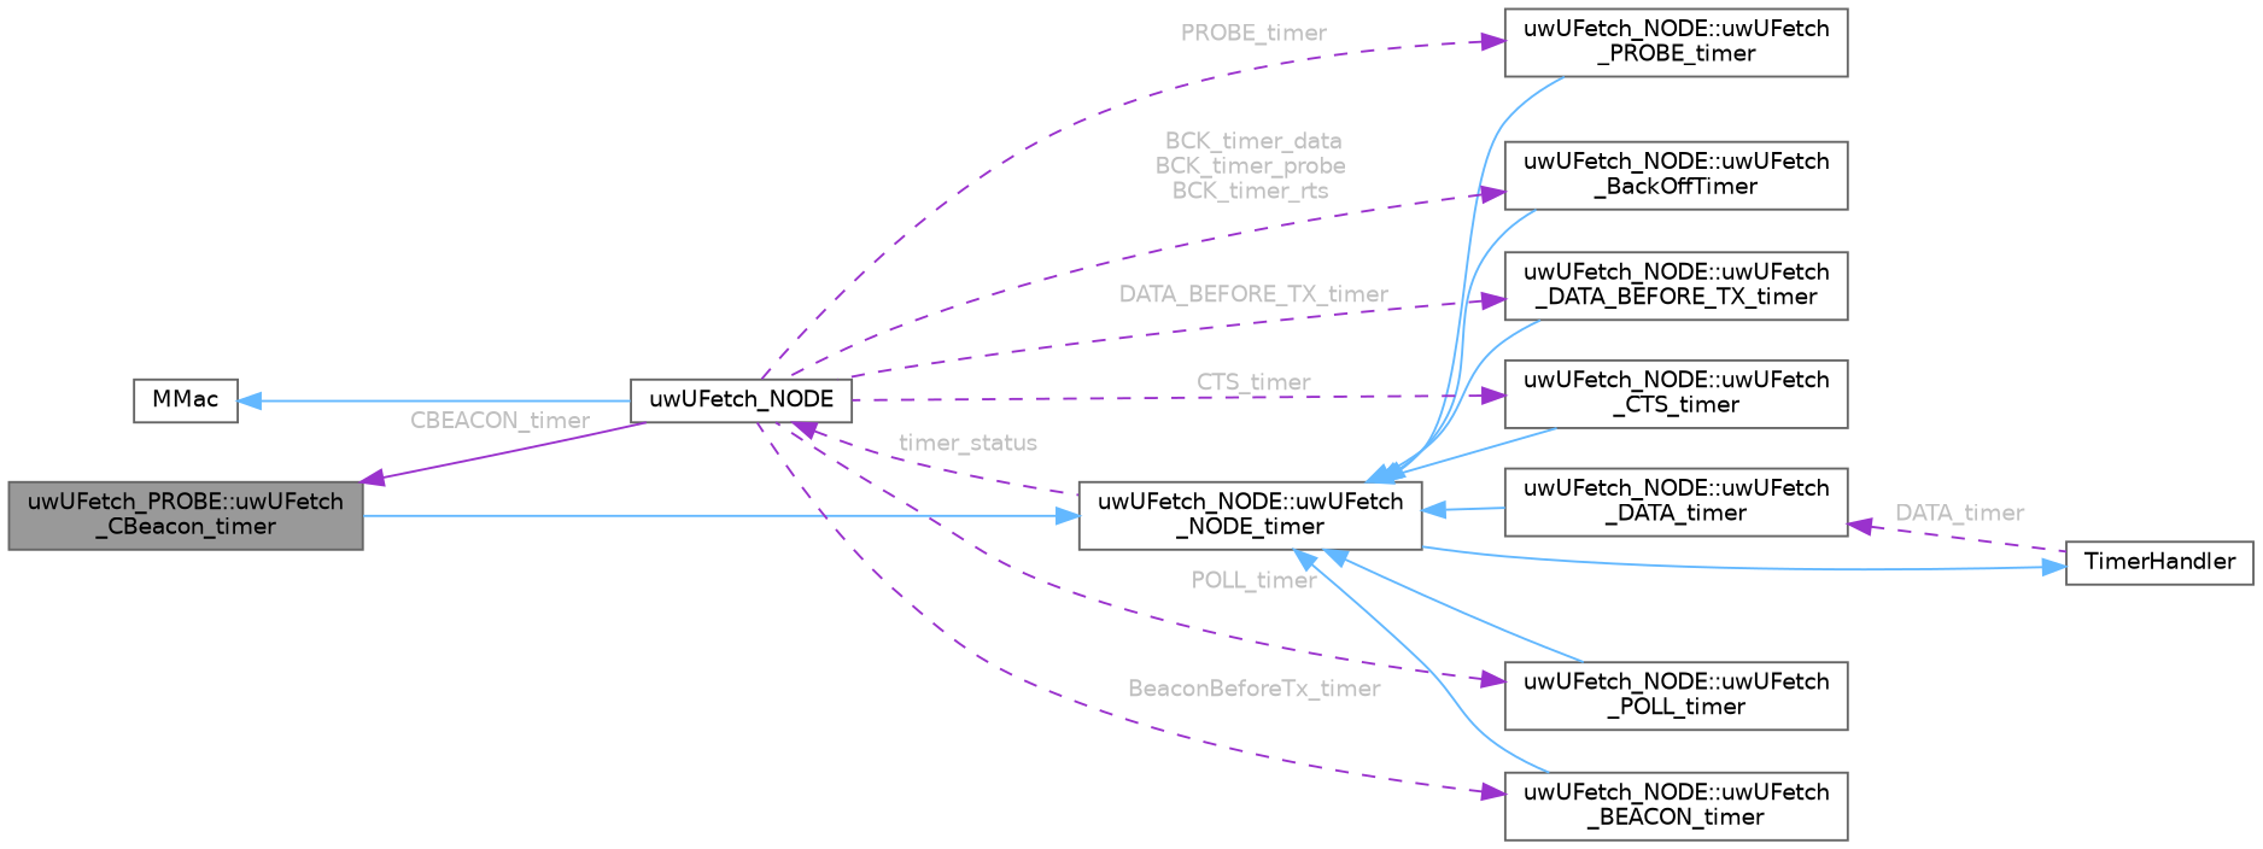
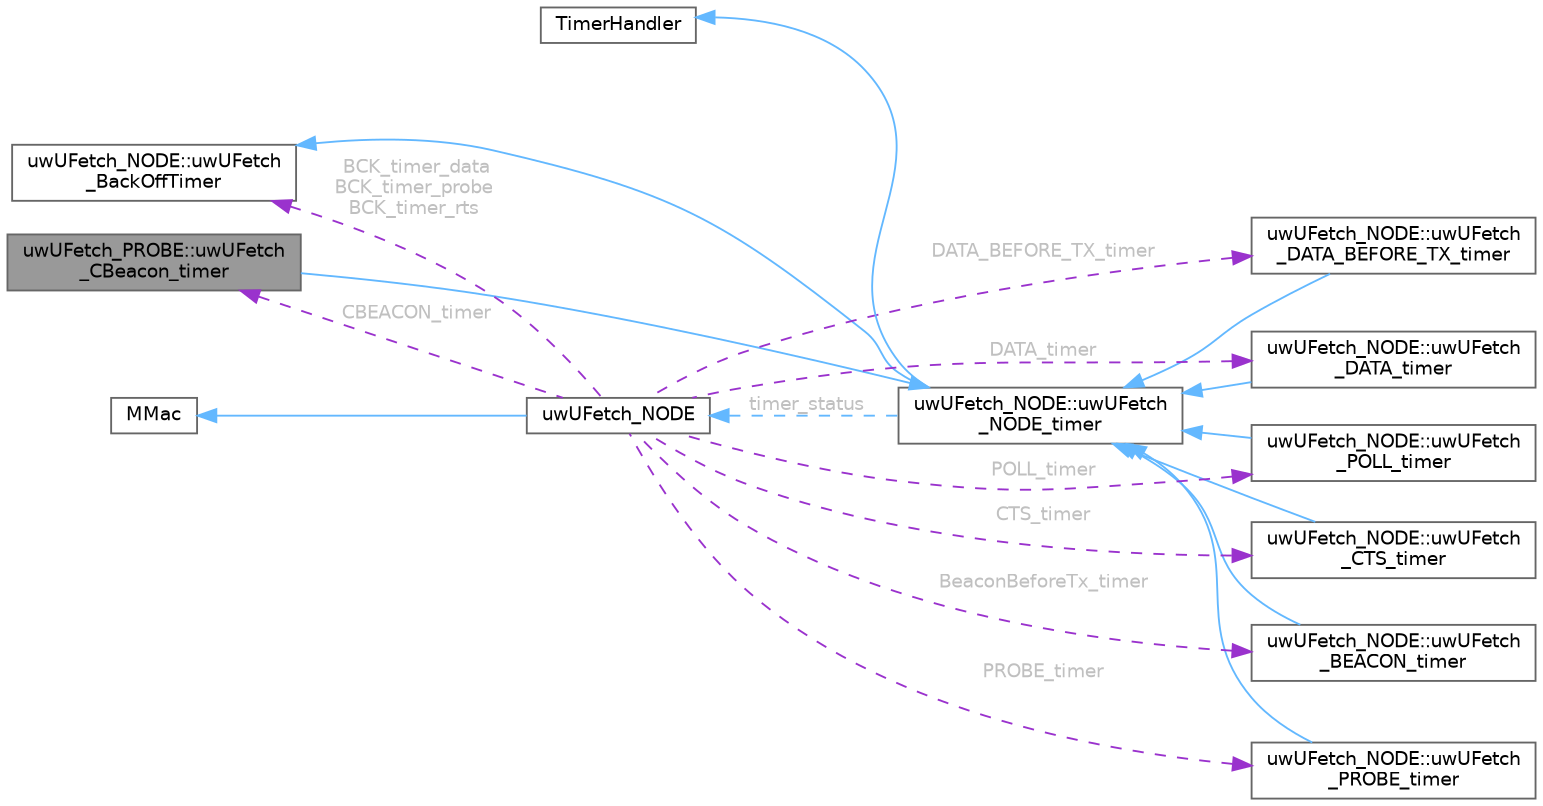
  digraph {
    rankdir=LR
    node [color=gray40 fillcolor=white fontname=Helvetica fontsize=10 shape=box style=filled]
    edge [color=steelblue1 dir=back fontname=Helvetica fontsize=10 labelfontname=Helvetica labelfontsize=10 style=solid]
    n1 [fillcolor=grey60 fontcolor=black height=0.2 label="uwUFetch_PROBE::uwUFetch\l_CBeacon_timer" width=0.4]
    n2 [height=0.2 label=uwUFetch_NODE width=0.4]
    n3 [height=0.2 label="uwUFetch_NODE::uwUFetch\l_NODE_timer" width=0.4]
    n4 [height=0.2 label="uwUFetch_NODE::uwUFetch\l_BackOffTimer" width=0.4]
    n5 [height=0.2 label="uwUFetch_NODE::uwUFetch\l_POLL_timer" width=0.4]
    n6 [height=0.2 label="uwUFetch_NODE::uwUFetch\l_DATA_BEFORE_TX_timer" width=0.4]
    n7 [height=0.2 label="uwUFetch_NODE::uwUFetch\l_BEACON_timer" width=0.4]
    n8 [height=0.2 label="uwUFetch_NODE::uwUFetch\l_PROBE_timer" width=0.4]
    n9 [height=0.2 label="uwUFetch_NODE::uwUFetch\l_DATA_timer" width=0.4]
    n10 [height=0.2 label="uwUFetch_NODE::uwUFetch\l_CTS_timer" width=0.4]
    n11 [height=0.2 label=TimerHandler width=0.4]
    n12 [height=0.2 label=MMac width=0.4]
-   n1 -> n2 [color=darkorchid3 fontcolor=grey label=" CBEACON_timer"]
-   n2 -> n3 [color=darkorchid3 fontcolor=grey label=" timer_status" style=dashed]
+   n1 -> n2 [color=darkorchid3 fontcolor=grey label=" CBEACON_timer" style=dashed]
+   n2 -> n3 [fontcolor=grey label=" timer_status" style=dashed]
    n3 -> n1
-   n3 -> n4
+   n4 -> n3
    n3 -> n5
    n3 -> n6
    n3 -> n7
    n3 -> n8
    n3 -> n9
    n3 -> n10
    n4 -> n2 [color=darkorchid3 fontcolor=grey label=" BCK_timer_data\nBCK_timer_probe\nBCK_timer_rts" style=dashed]
    n5 -> n2 [color=darkorchid3 fontcolor=grey label=" POLL_timer" style=dashed]
    n6 -> n2 [color=darkorchid3 fontcolor=grey label=" DATA_BEFORE_TX_timer" style=dashed]
    n7 -> n2 [color=darkorchid3 fontcolor=grey label=" BeaconBeforeTx_timer" style=dashed]
    n8 -> n2 [color=darkorchid3 fontcolor=grey label=" PROBE_timer" style=dashed]
-   n9 -> n11 [color=darkorchid3 fontcolor=grey label=" DATA_timer" style=dashed]
+   n9 -> n2 [color=darkorchid3 fontcolor=grey label=" DATA_timer" style=dashed]
    n10 -> n2 [color=darkorchid3 fontcolor=grey label=" CTS_timer" style=dashed]
    n11 -> n3
    n12 -> n2
  }
